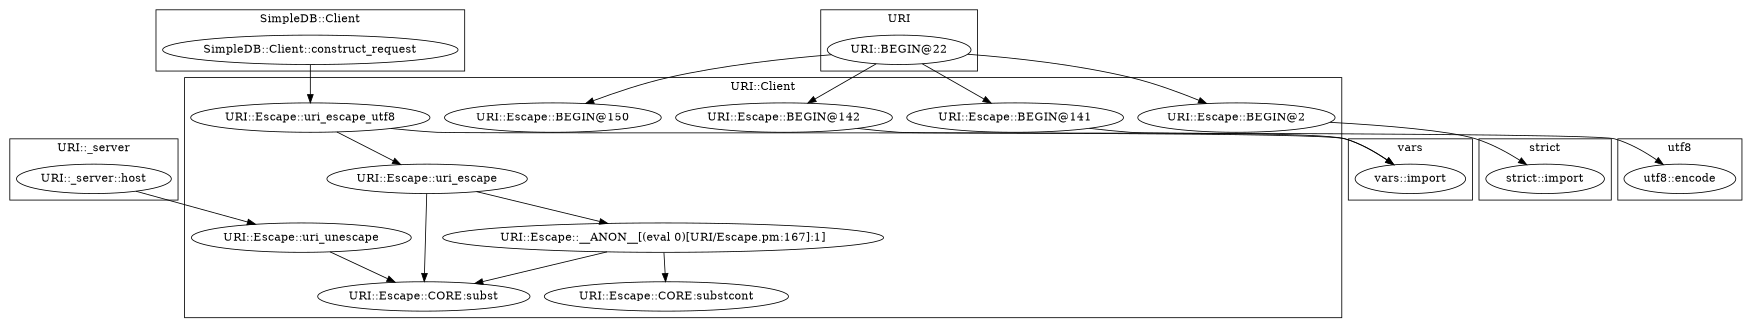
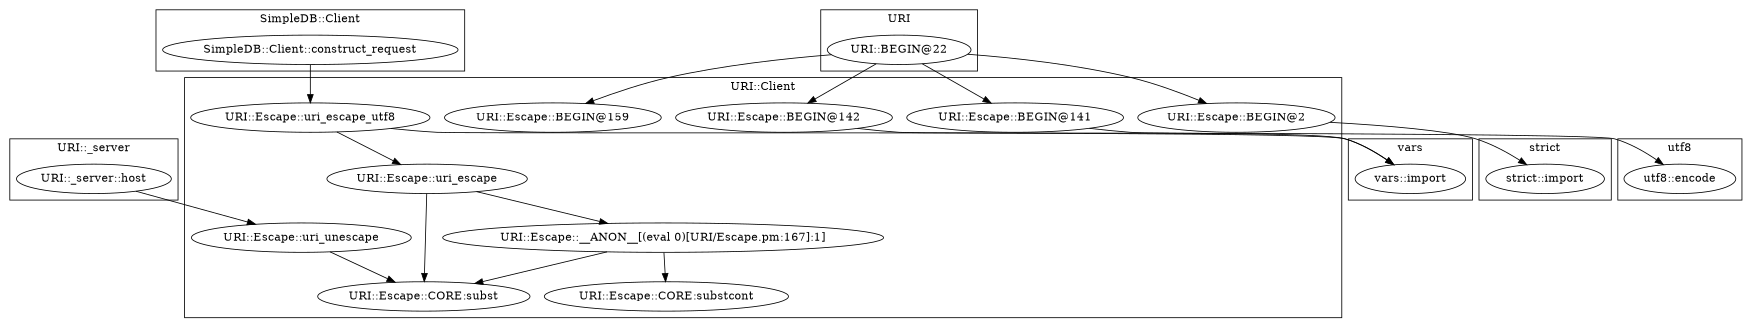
  digraph {
-   "URI::Escape::BEGIN@150"
+   "URI::Escape::BEGIN@150" [label="URI::Escape::BEGIN@159"]
    "URI::Escape::CORE:subst"
    "URI::Escape::CORE:substcont"
    "URI::Escape::uri_escape"
    "URI::Escape::BEGIN@141"
    "URI::Escape::uri_unescape"
    "URI::Escape::BEGIN@2"
    "URI::Escape::BEGIN@142"
    "URI::Escape::__ANON__[(eval 0)[URI/Escape.pm:167]:1]"
    "URI::Escape::uri_escape_utf8"
    "vars::import"
    "strict::import"
    "utf8::encode"
    "URI::_server::host"
    "SimpleDB::Client::construct_request"
    "URI::BEGIN@22"
    subgraph cluster_1 {
      label="URI::Client"
      "URI::Escape::BEGIN@150"
      "URI::Escape::CORE:subst"
      "URI::Escape::CORE:substcont"
      "URI::Escape::uri_escape"
      "URI::Escape::BEGIN@141"
      "URI::Escape::uri_unescape"
      "URI::Escape::BEGIN@2"
      "URI::Escape::BEGIN@142"
      "URI::Escape::__ANON__[(eval 0)[URI/Escape.pm:167]:1]"
      "URI::Escape::uri_escape_utf8"
    }
    subgraph cluster_2 {
      label=vars
      "vars::import"
    }
    subgraph cluster_3 {
      label="strict"
      "strict::import"
    }
    subgraph cluster_4 {
      label=utf8
      "utf8::encode"
    }
    subgraph cluster_5 {
      label="URI::_server"
      "URI::_server::host"
    }
    subgraph cluster_6 {
      label="SimpleDB::Client"
      "SimpleDB::Client::construct_request"
    }
    subgraph cluster_7 {
      label=URI
      "URI::BEGIN@22"
    }
    "URI::Escape::uri_escape" -> "URI::Escape::CORE:subst"
    "URI::Escape::uri_escape" -> "URI::Escape::__ANON__[(eval 0)[URI/Escape.pm:167]:1]"
    "URI::Escape::BEGIN@141" -> "vars::import"
    "URI::Escape::uri_unescape" -> "URI::Escape::CORE:subst"
    "URI::Escape::BEGIN@2" -> "strict::import"
    "URI::Escape::BEGIN@142" -> "vars::import"
    "URI::Escape::__ANON__[(eval 0)[URI/Escape.pm:167]:1]" -> "URI::Escape::CORE:subst"
    "URI::Escape::__ANON__[(eval 0)[URI/Escape.pm:167]:1]" -> "URI::Escape::CORE:substcont"
    "URI::Escape::uri_escape_utf8" -> "URI::Escape::uri_escape"
    "URI::Escape::uri_escape_utf8" -> "utf8::encode"
    "URI::_server::host" -> "URI::Escape::uri_unescape"
    "SimpleDB::Client::construct_request" -> "URI::Escape::uri_escape_utf8"
    "URI::BEGIN@22" -> "URI::Escape::BEGIN@150"
    "URI::BEGIN@22" -> "URI::Escape::BEGIN@141"
    "URI::BEGIN@22" -> "URI::Escape::BEGIN@2"
    "URI::BEGIN@22" -> "URI::Escape::BEGIN@142"
  }
